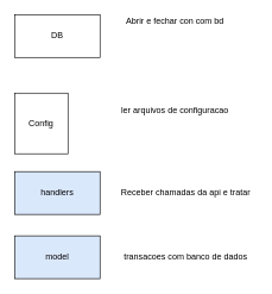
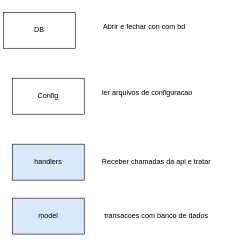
  <mxCell id="0" />
  <mxCell id="1" parent="0" />
- <mxCell id="2" value="DB" style="rounded=0;whiteSpace=wrap;html=1;" vertex="1" parent="1"><mxGeometry x="20" y="20" width="120" height="60" as="geometry" /></mxCell>
- <mxCell id="3" value="Abrir e fechar con com bd&lt;br&gt;" style="text;html=1;align=center;verticalAlign=middle;resizable=0;points=[];autosize=1;strokeColor=none;fillColor=none;" vertex="1" parent="1"><mxGeometry x="165" y="15" width="160" height="30" as="geometry" /></mxCell>
- <mxCell id="4" value="Config" style="rounded=0;whiteSpace=wrap;html=1;" vertex="1" parent="1"><mxGeometry x="20" y="130" width="75" height="85" as="geometry" /></mxCell>
+ <mxCell id="2" value="DB" style="rounded=0;whiteSpace=wrap;html=1;" vertex="1" parent="1"><mxGeometry x="5" y="20" width="120" height="60" as="geometry" /></mxCell>
+ <mxCell id="3" value="Abrir e fechar con com bd&lt;br&gt;" style="text;html=1;align=center;verticalAlign=middle;resizable=0;points=[];autosize=1;strokeColor=none;fillColor=none;" vertex="1" parent="1"><mxGeometry x="160" y="30" width="160" height="30" as="geometry" /></mxCell>
+ <mxCell id="4" value="Config" style="rounded=0;whiteSpace=wrap;html=1;" vertex="1" parent="1"><mxGeometry x="20" y="130" width="120" height="60" as="geometry" /></mxCell>
  <mxCell id="5" value="ler arquivos de configuracao" style="text;html=1;align=center;verticalAlign=middle;resizable=0;points=[];autosize=1;strokeColor=none;fillColor=none;" vertex="1" parent="1"><mxGeometry x="160" y="140" width="170" height="30" as="geometry" /></mxCell>
  <mxCell id="6" value="handlers" style="rounded=0;whiteSpace=wrap;html=1;fillColor=#dae8fc;" vertex="1" parent="1"><mxGeometry x="20" y="240" width="120" height="60" as="geometry" /></mxCell>
  <mxCell id="7" value="Receber chamadas da api e tratar" style="text;html=1;align=center;verticalAlign=middle;resizable=0;points=[];autosize=1;strokeColor=none;fillColor=none;" vertex="1" parent="1"><mxGeometry x="160" y="255" width="200" height="30" as="geometry" /></mxCell>
  <mxCell id="8" value="model" style="rounded=0;whiteSpace=wrap;html=1;fillColor=#dae8fc;" vertex="1" parent="1"><mxGeometry x="20" y="330" width="120" height="60" as="geometry" /></mxCell>
  <mxCell id="9" value="transacoes com banco de dados" style="text;html=1;align=center;verticalAlign=middle;resizable=0;points=[];autosize=1;strokeColor=none;fillColor=none;" vertex="1" parent="1"><mxGeometry x="160" y="345" width="200" height="30" as="geometry" /></mxCell>
